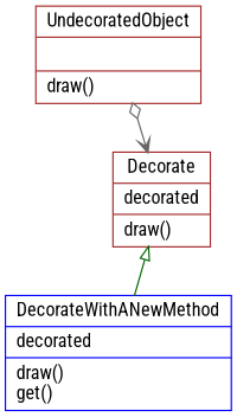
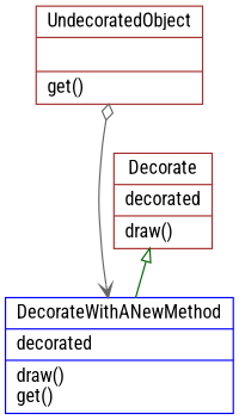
  digraph {
    fontname="Roboto Condensed"
    rankdir=BT
    node [color=brown fontname="Roboto Condensed" shape=record]
    edge [fontname="Roboto Condensed"]
-   n1 [label="{UndecoratedObject|\l|draw()\l}"]
+   n1 [label="{UndecoratedObject|\l|get()\l}"]
    n2 [label="{Decorate|decorated\l|draw()\l}"]
    n3 [color=blue label="{DecorateWithANewMethod|decorated\l|draw()\lget()\l}"]
-   n2 -> n1 [arrowhead=ediamond arrowtail=vee color=gray40 dir=both]
+   n3 -> n1 [arrowhead=ediamond arrowtail=vee color=gray40 dir=both]
    n3 -> n2 [arrowhead=empty arrowtail=none color=darkgreen]
  }
